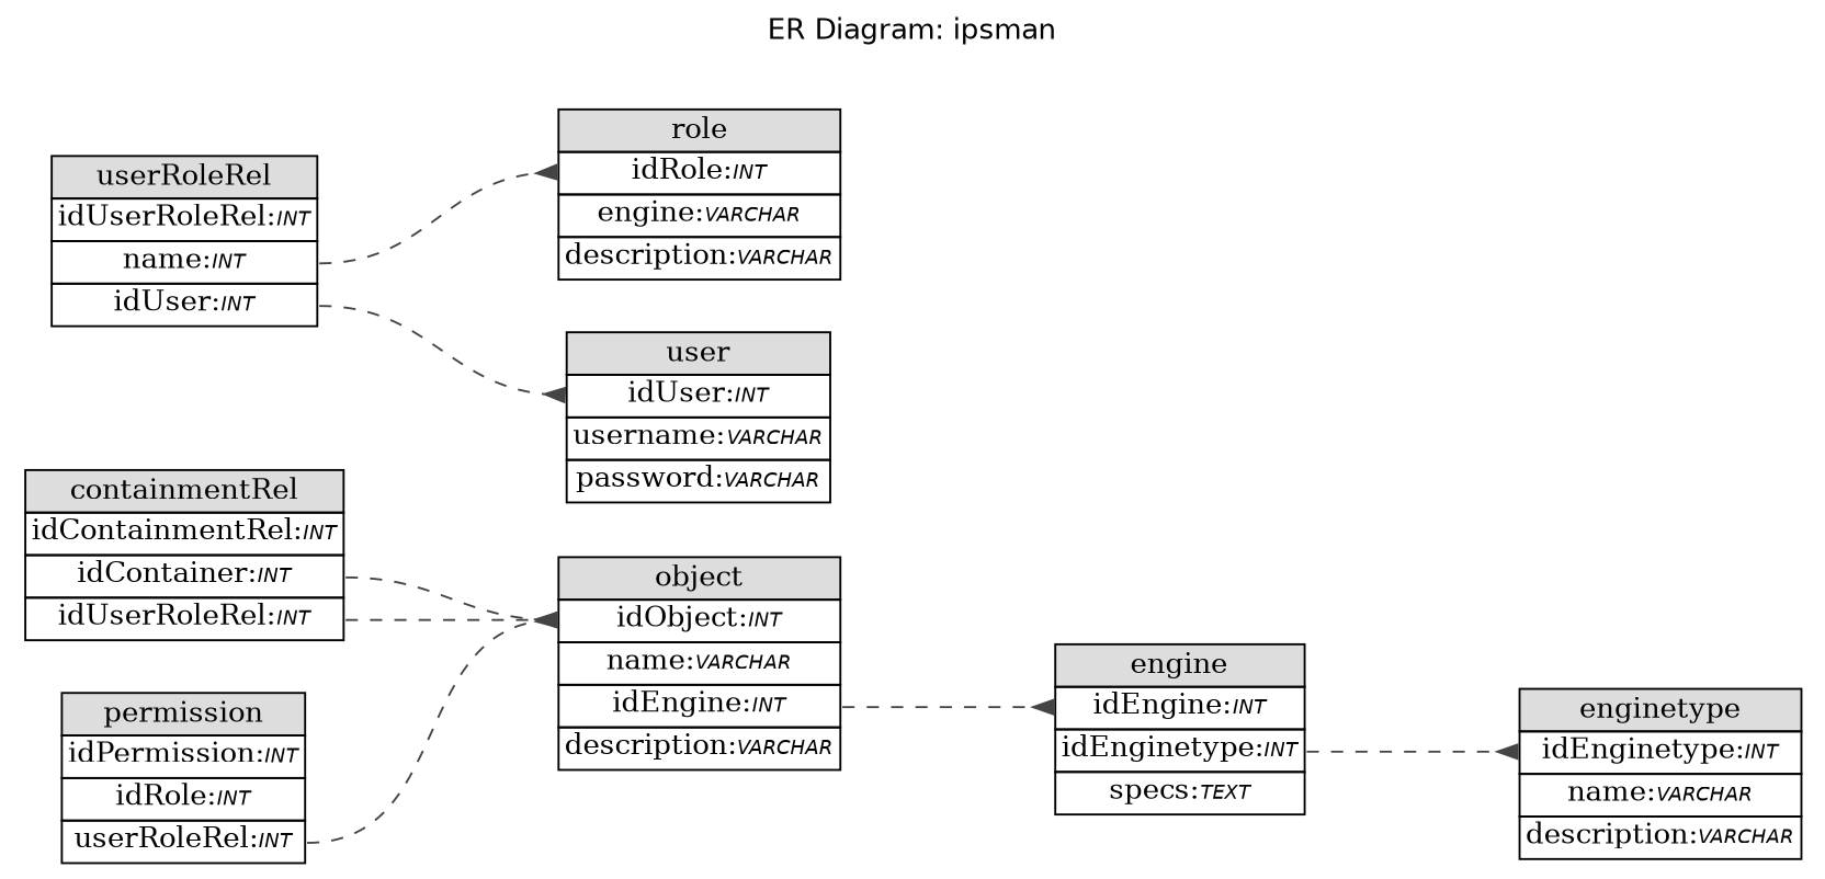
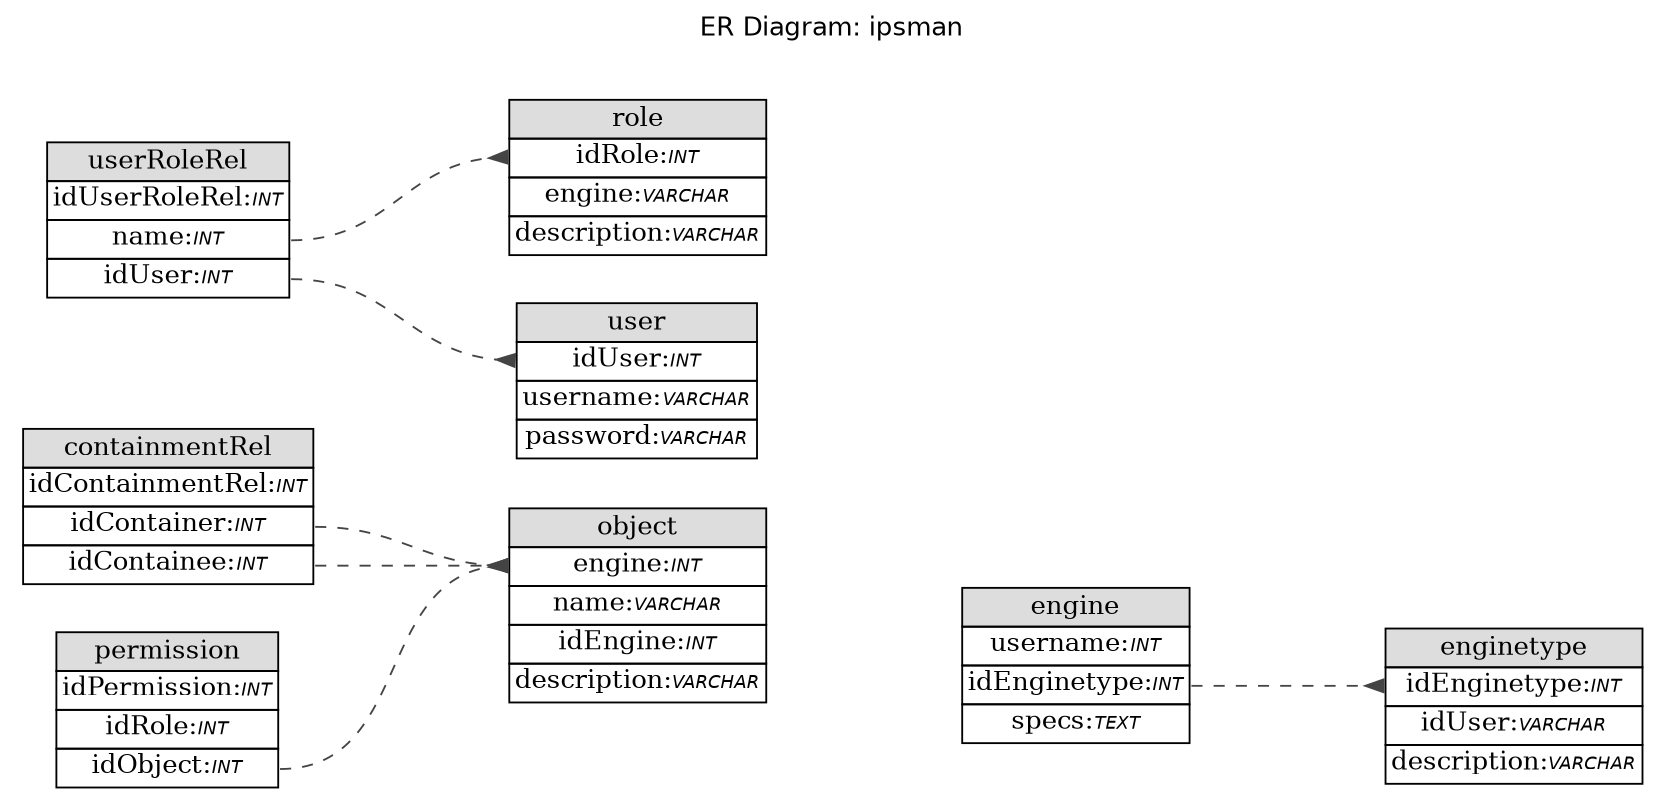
  digraph {
    compound=true
    fontname=Helvetica
    label="ER Diagram: ipsman"
    labelloc=t
    rankdir=LR
    ranksep=1.25
    node [shape=plaintext]
    edge [arrowhead=inv arrowtail=normal color="#444444" headport=idobject style=dashed]
-   n1 [label=< 			<TABLE BORDER="0" CELLSPACING="0" CELLBORDER="1"> 			<TR><TD COLSPAN="3" BGCOLOR="#DDDDDD">containmentRel</TD></TR> 			<TR><TD COLSPAN="3" PORT="idContainmentRel">idContainmentRel:<FONT FACE="Helvetica-Oblique" POINT-SIZE="10">INT</FONT></TD></TR> 			<TR><TD COLSPAN="3" PORT="idContainer">idContainer:<FONT FACE="Helvetica-Oblique" POINT-SIZE="10">INT</FONT></TD></TR> 			<TR><TD COLSPAN="3" PORT="idContainee">idUserRoleRel:<FONT FACE="Helvetica-Oblique" POINT-SIZE="10">INT</FONT></TD></TR> 			</TABLE>>]
-   n2 [label=< 			<TABLE BORDER="0" CELLSPACING="0" CELLBORDER="1"> 			<TR><TD COLSPAN="3" BGCOLOR="#DDDDDD">engine</TD></TR> 			<TR><TD COLSPAN="3" PORT="idEngine">idEngine:<FONT FACE="Helvetica-Oblique" POINT-SIZE="10">INT</FONT></TD></TR> 			<TR><TD COLSPAN="3" PORT="idEnginetype">idEnginetype:<FONT FACE="Helvetica-Oblique" POINT-SIZE="10">INT</FONT></TD></TR> 			<TR><TD COLSPAN="3" PORT="specs">specs:<FONT FACE="Helvetica-Oblique" POINT-SIZE="10">TEXT</FONT></TD></TR> 			</TABLE>>]
-   n3 [label=< 			<TABLE BORDER="0" CELLSPACING="0" CELLBORDER="1"> 			<TR><TD COLSPAN="3" BGCOLOR="#DDDDDD">enginetype</TD></TR> 			<TR><TD COLSPAN="3" PORT="idEnginetype">idEnginetype:<FONT FACE="Helvetica-Oblique" POINT-SIZE="10">INT</FONT></TD></TR> 			<TR><TD COLSPAN="3" PORT="name">name:<FONT FACE="Helvetica-Oblique" POINT-SIZE="10">VARCHAR</FONT></TD></TR> 			<TR><TD COLSPAN="3" PORT="description">description:<FONT FACE="Helvetica-Oblique" POINT-SIZE="10">VARCHAR</FONT></TD></TR> 			</TABLE>>]
+   n1 [label=< 			<TABLE BORDER="0" CELLSPACING="0" CELLBORDER="1"> 			<TR><TD COLSPAN="3" BGCOLOR="#DDDDDD">containmentRel</TD></TR> 			<TR><TD COLSPAN="3" PORT="idContainmentRel">idContainmentRel:<FONT FACE="Helvetica-Oblique" POINT-SIZE="10">INT</FONT></TD></TR> 			<TR><TD COLSPAN="3" PORT="idContainer">idContainer:<FONT FACE="Helvetica-Oblique" POINT-SIZE="10">INT</FONT></TD></TR> 			<TR><TD COLSPAN="3" PORT="idContainee">idContainee:<FONT FACE="Helvetica-Oblique" POINT-SIZE="10">INT</FONT></TD></TR> 			</TABLE>>]
+   n2 [label=< 			<TABLE BORDER="0" CELLSPACING="0" CELLBORDER="1"> 			<TR><TD COLSPAN="3" BGCOLOR="#DDDDDD">engine</TD></TR> 			<TR><TD COLSPAN="3" PORT="idEngine">username:<FONT FACE="Helvetica-Oblique" POINT-SIZE="10">INT</FONT></TD></TR> 			<TR><TD COLSPAN="3" PORT="idEnginetype">idEnginetype:<FONT FACE="Helvetica-Oblique" POINT-SIZE="10">INT</FONT></TD></TR> 			<TR><TD COLSPAN="3" PORT="specs">specs:<FONT FACE="Helvetica-Oblique" POINT-SIZE="10">TEXT</FONT></TD></TR> 			</TABLE>>]
+   n3 [label=< 			<TABLE BORDER="0" CELLSPACING="0" CELLBORDER="1"> 			<TR><TD COLSPAN="3" BGCOLOR="#DDDDDD">enginetype</TD></TR> 			<TR><TD COLSPAN="3" PORT="idEnginetype">idEnginetype:<FONT FACE="Helvetica-Oblique" POINT-SIZE="10">INT</FONT></TD></TR> 			<TR><TD COLSPAN="3" PORT="name">idUser:<FONT FACE="Helvetica-Oblique" POINT-SIZE="10">VARCHAR</FONT></TD></TR> 			<TR><TD COLSPAN="3" PORT="description">description:<FONT FACE="Helvetica-Oblique" POINT-SIZE="10">VARCHAR</FONT></TD></TR> 			</TABLE>>]
    n4 [label=< 			<TABLE BORDER="0" CELLSPACING="0" CELLBORDER="1"> 			<TR><TD COLSPAN="3" BGCOLOR="#DDDDDD">role</TD></TR> 			<TR><TD COLSPAN="3" PORT="idRole">idRole:<FONT FACE="Helvetica-Oblique" POINT-SIZE="10">INT</FONT></TD></TR> 			<TR><TD COLSPAN="3" PORT="name">engine:<FONT FACE="Helvetica-Oblique" POINT-SIZE="10">VARCHAR</FONT></TD></TR> 			<TR><TD COLSPAN="3" PORT="description">description:<FONT FACE="Helvetica-Oblique" POINT-SIZE="10">VARCHAR</FONT></TD></TR> 			</TABLE>>]
-   n5 [label=< 			<TABLE BORDER="0" CELLSPACING="0" CELLBORDER="1"> 			<TR><TD COLSPAN="3" BGCOLOR="#DDDDDD">object</TD></TR> 			<TR><TD COLSPAN="3" PORT="idObject">idObject:<FONT FACE="Helvetica-Oblique" POINT-SIZE="10">INT</FONT></TD></TR> 			<TR><TD COLSPAN="3" PORT="name">name:<FONT FACE="Helvetica-Oblique" POINT-SIZE="10">VARCHAR</FONT></TD></TR> 			<TR><TD COLSPAN="3" PORT="idEngine">idEngine:<FONT FACE="Helvetica-Oblique" POINT-SIZE="10">INT</FONT></TD></TR> 			<TR><TD COLSPAN="3" PORT="description">description:<FONT FACE="Helvetica-Oblique" POINT-SIZE="10">VARCHAR</FONT></TD></TR> 			</TABLE>>]
-   n6 [label=< 			<TABLE BORDER="0" CELLSPACING="0" CELLBORDER="1"> 			<TR><TD COLSPAN="3" BGCOLOR="#DDDDDD">permission</TD></TR> 			<TR><TD COLSPAN="3" PORT="idPermission">idPermission:<FONT FACE="Helvetica-Oblique" POINT-SIZE="10">INT</FONT></TD></TR> 			<TR><TD COLSPAN="3" PORT="idRole">idRole:<FONT FACE="Helvetica-Oblique" POINT-SIZE="10">INT</FONT></TD></TR> 			<TR><TD COLSPAN="3" PORT="idObject">userRoleRel:<FONT FACE="Helvetica-Oblique" POINT-SIZE="10">INT</FONT></TD></TR> 			</TABLE>>]
+   n5 [label=< 			<TABLE BORDER="0" CELLSPACING="0" CELLBORDER="1"> 			<TR><TD COLSPAN="3" BGCOLOR="#DDDDDD">object</TD></TR> 			<TR><TD COLSPAN="3" PORT="idObject">engine:<FONT FACE="Helvetica-Oblique" POINT-SIZE="10">INT</FONT></TD></TR> 			<TR><TD COLSPAN="3" PORT="name">name:<FONT FACE="Helvetica-Oblique" POINT-SIZE="10">VARCHAR</FONT></TD></TR> 			<TR><TD COLSPAN="3" PORT="idEngine">idEngine:<FONT FACE="Helvetica-Oblique" POINT-SIZE="10">INT</FONT></TD></TR> 			<TR><TD COLSPAN="3" PORT="description">description:<FONT FACE="Helvetica-Oblique" POINT-SIZE="10">VARCHAR</FONT></TD></TR> 			</TABLE>>]
+   n6 [label=< 			<TABLE BORDER="0" CELLSPACING="0" CELLBORDER="1"> 			<TR><TD COLSPAN="3" BGCOLOR="#DDDDDD">permission</TD></TR> 			<TR><TD COLSPAN="3" PORT="idPermission">idPermission:<FONT FACE="Helvetica-Oblique" POINT-SIZE="10">INT</FONT></TD></TR> 			<TR><TD COLSPAN="3" PORT="idRole">idRole:<FONT FACE="Helvetica-Oblique" POINT-SIZE="10">INT</FONT></TD></TR> 			<TR><TD COLSPAN="3" PORT="idObject">idObject:<FONT FACE="Helvetica-Oblique" POINT-SIZE="10">INT</FONT></TD></TR> 			</TABLE>>]
    n7 [label=< 			<TABLE BORDER="0" CELLSPACING="0" CELLBORDER="1"> 			<TR><TD COLSPAN="3" BGCOLOR="#DDDDDD">user</TD></TR> 			<TR><TD COLSPAN="3" PORT="idUser">idUser:<FONT FACE="Helvetica-Oblique" POINT-SIZE="10">INT</FONT></TD></TR> 			<TR><TD COLSPAN="3" PORT="username">username:<FONT FACE="Helvetica-Oblique" POINT-SIZE="10">VARCHAR</FONT></TD></TR> 			<TR><TD COLSPAN="3" PORT="password">password:<FONT FACE="Helvetica-Oblique" POINT-SIZE="10">VARCHAR</FONT></TD></TR> 			</TABLE>>]
    n8 [label=< 			<TABLE BORDER="0" CELLSPACING="0" CELLBORDER="1"> 			<TR><TD COLSPAN="3" BGCOLOR="#DDDDDD">userRoleRel</TD></TR> 			<TR><TD COLSPAN="3" PORT="idUserRoleRel">idUserRoleRel:<FONT FACE="Helvetica-Oblique" POINT-SIZE="10">INT</FONT></TD></TR> 			<TR><TD COLSPAN="3" PORT="idRole">name:<FONT FACE="Helvetica-Oblique" POINT-SIZE="10">INT</FONT></TD></TR> 			<TR><TD COLSPAN="3" PORT="idUser">idUser:<FONT FACE="Helvetica-Oblique" POINT-SIZE="10">INT</FONT></TD></TR> 			</TABLE>>]
    subgraph sub_1 {
      n1
    }
    subgraph sub_2 {
      n2
    }
    subgraph sub_3 {
      n3
    }
    subgraph sub_4 {
      n4
    }
    subgraph sub_5 {
      n5
    }
    subgraph sub_6 {
      n6
    }
    subgraph sub_7 {
      n7
    }
    subgraph sub_8 {
      n8
    }
    n1 -> n5 [tailport=idContainer]
    n1 -> n5 [tailport=idContainee]
    n2 -> n3 [headport=idenginetype tailport=idEnginetype]
-   n5 -> n2 [headport=idengine tailport=idEngine]
    n6 -> n5 [tailport=idObject]
    n8 -> n4 [headport=idrole tailport=idRole]
    n8 -> n7 [headport=iduser tailport=idUser]
  }
